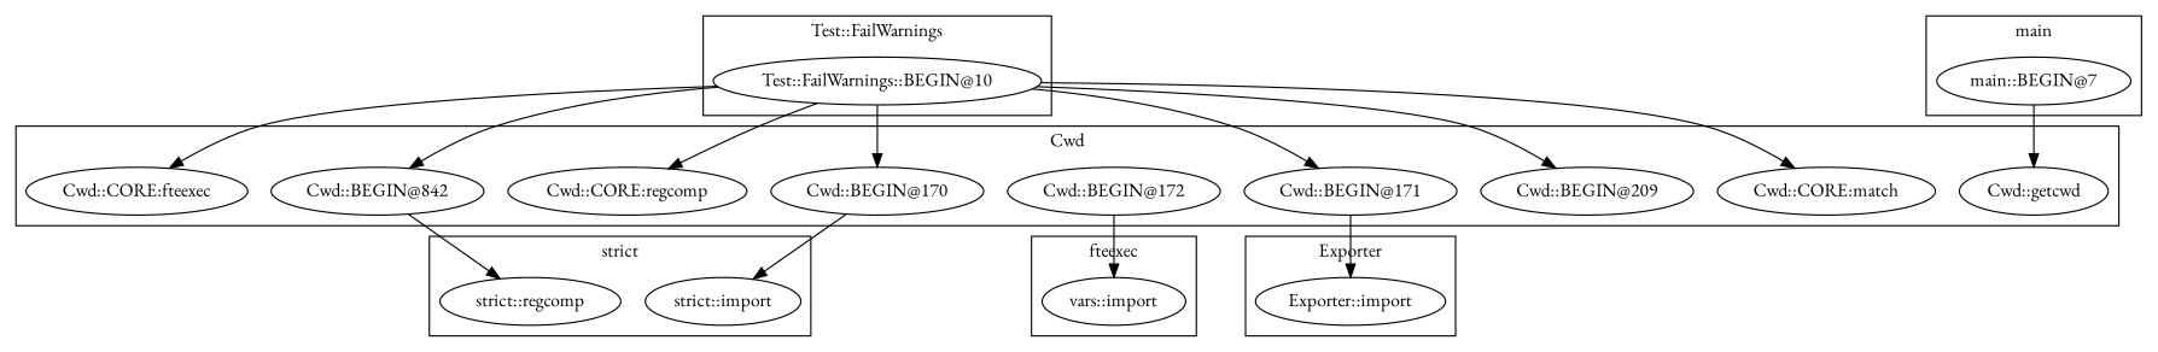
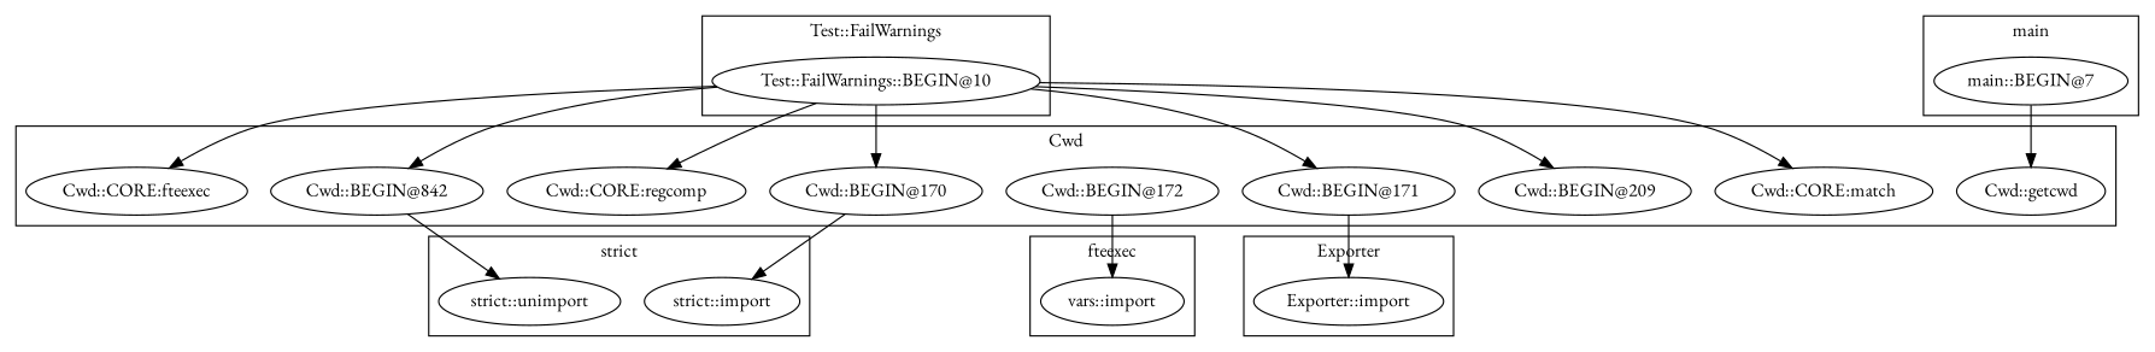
  digraph {
    fontname="EB Garamond"
    node [fontname="EB Garamond"]
    edge [fontname="EB Garamond"]
    "Exporter::import"
    "strict::import"
-   "strict::unimport" [label="strict::regcomp"]
+   "strict::unimport"
    "Cwd::BEGIN@209"
    "Cwd::BEGIN@842"
    "Cwd::getcwd"
    "Cwd::CORE:regcomp"
    "Cwd::BEGIN@172"
    "Cwd::BEGIN@170"
    "Cwd::CORE:fteexec"
    "Cwd::CORE:match"
    "Cwd::BEGIN@171"
    "Test::FailWarnings::BEGIN@10"
    "main::BEGIN@7"
    "vars::import"
    subgraph cluster_1 {
      label=Exporter
      "Exporter::import"
    }
    subgraph cluster_2 {
      label="strict"
      "strict::import"
      "strict::unimport"
    }
    subgraph cluster_3 {
      label=Cwd
      "Cwd::BEGIN@209"
      "Cwd::BEGIN@842"
      "Cwd::getcwd"
      "Cwd::CORE:regcomp"
      "Cwd::BEGIN@172"
      "Cwd::BEGIN@170"
      "Cwd::CORE:fteexec"
      "Cwd::CORE:match"
      "Cwd::BEGIN@171"
    }
    subgraph cluster_4 {
      label="Test::FailWarnings"
      "Test::FailWarnings::BEGIN@10"
    }
    subgraph cluster_5 {
      label=main
      "main::BEGIN@7"
    }
    subgraph cluster_6 {
      label=fteexec
      "vars::import"
    }
    "Cwd::BEGIN@842" -> "strict::unimport"
    "Cwd::BEGIN@172" -> "vars::import"
    "Cwd::BEGIN@170" -> "strict::import"
    "Cwd::BEGIN@171" -> "Exporter::import"
    "Test::FailWarnings::BEGIN@10" -> "Cwd::BEGIN@209"
    "Test::FailWarnings::BEGIN@10" -> "Cwd::BEGIN@842"
    "Test::FailWarnings::BEGIN@10" -> "Cwd::CORE:regcomp"
    "Test::FailWarnings::BEGIN@10" -> "Cwd::BEGIN@170"
    "Test::FailWarnings::BEGIN@10" -> "Cwd::CORE:fteexec"
    "Test::FailWarnings::BEGIN@10" -> "Cwd::CORE:match"
    "Test::FailWarnings::BEGIN@10" -> "Cwd::BEGIN@171"
    "main::BEGIN@7" -> "Cwd::getcwd"
  }
